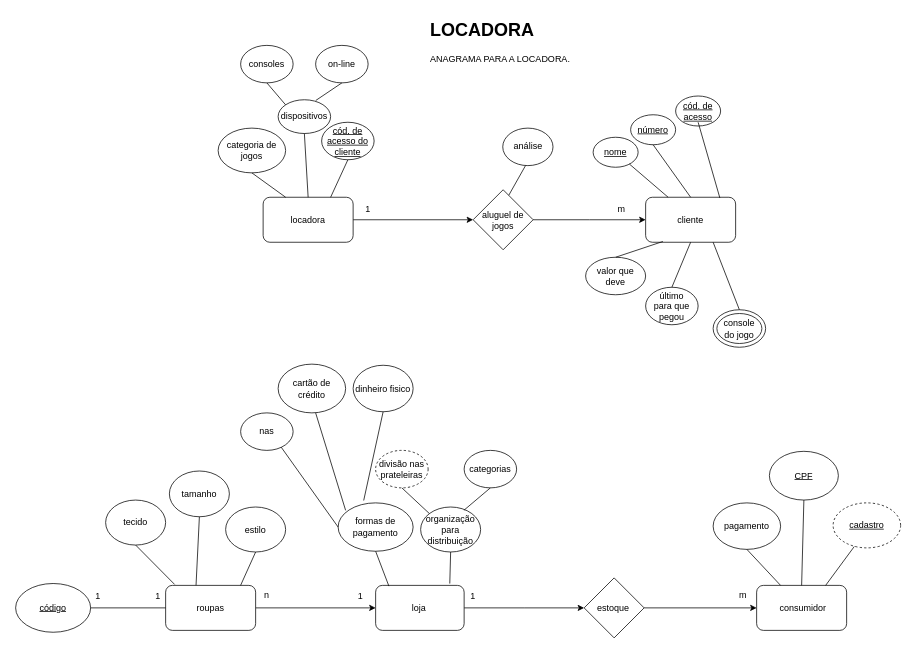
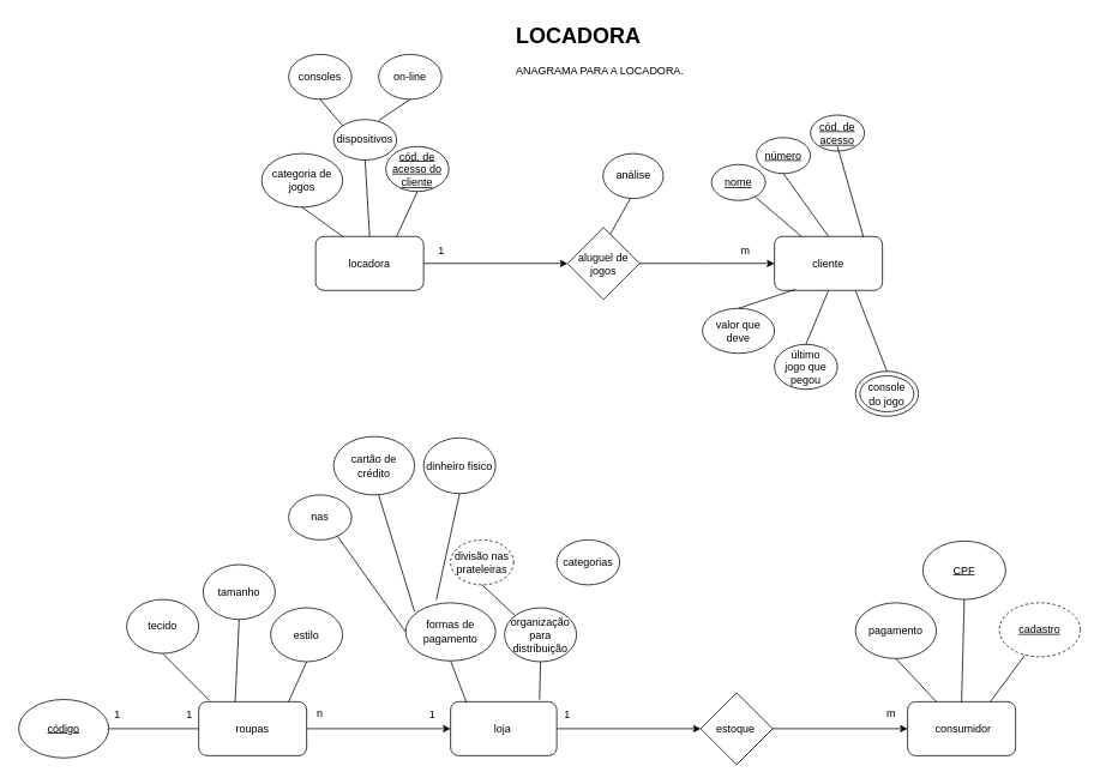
  <mxCell id="0" />
  <mxCell id="1" parent="0" />
  <mxCell id="2" style="edgeStyle=orthogonalEdgeStyle;rounded=0;orthogonalLoop=1;jettySize=auto;html=1;entryX=0;entryY=0.5;entryDx=0;entryDy=0;" parent="1" source="3" edge="1"><mxGeometry relative="1" as="geometry"><mxPoint x="860" y="292.5" as="targetPoint" /></mxGeometry></mxCell>
  <mxCell id="3" value="aluguel de jogos" style="rhombus;whiteSpace=wrap;html=1;" parent="1" vertex="1"><mxGeometry x="630" y="252.5" width="80" height="80" as="geometry" /></mxCell>
  <mxCell id="4" style="edgeStyle=orthogonalEdgeStyle;rounded=0;orthogonalLoop=1;jettySize=auto;html=1;" parent="1" source="5" target="3" edge="1"><mxGeometry relative="1" as="geometry" /></mxCell>
  <mxCell id="5" value="" style="rounded=1;whiteSpace=wrap;html=1;" parent="1" vertex="1"><mxGeometry x="350" y="262.5" width="120" height="60" as="geometry" /></mxCell>
  <mxCell id="6" value="" style="rounded=1;whiteSpace=wrap;html=1;" parent="1" vertex="1"><mxGeometry x="860" y="262.5" width="120" height="60" as="geometry" /></mxCell>
  <mxCell id="7" value="cliente" style="text;html=1;strokeColor=none;fillColor=none;align=center;verticalAlign=middle;whiteSpace=wrap;rounded=0;" parent="1" vertex="1"><mxGeometry x="880" y="280" width="80" height="25" as="geometry" /></mxCell>
  <mxCell id="8" value="" style="ellipse;whiteSpace=wrap;html=1;" parent="1" vertex="1"><mxGeometry x="790" y="182.5" width="60" height="40" as="geometry" /></mxCell>
  <mxCell id="9" value="" style="endArrow=none;html=1;rounded=0;entryX=0.25;entryY=0;entryDx=0;entryDy=0;" parent="1" source="8" target="6" edge="1"><mxGeometry width="50" height="50" relative="1" as="geometry"><mxPoint x="810" y="292.5" as="sourcePoint" /><mxPoint x="880" y="242.5" as="targetPoint" /></mxGeometry></mxCell>
  <mxCell id="10" value="" style="ellipse;whiteSpace=wrap;html=1;" parent="1" vertex="1"><mxGeometry x="840" y="152.5" width="60" height="40" as="geometry" /></mxCell>
  <mxCell id="11" value="" style="endArrow=none;html=1;rounded=0;exitX=0.5;exitY=1;exitDx=0;exitDy=0;entryX=0.5;entryY=0;entryDx=0;entryDy=0;" parent="1" source="10" target="6" edge="1"><mxGeometry width="50" height="50" relative="1" as="geometry"><mxPoint x="850" y="252.5" as="sourcePoint" /><mxPoint x="921" y="242.5" as="targetPoint" /></mxGeometry></mxCell>
  <mxCell id="12" value="" style="ellipse;whiteSpace=wrap;html=1;" parent="1" vertex="1"><mxGeometry x="900" y="127.5" width="60" height="40" as="geometry" /></mxCell>
  <mxCell id="13" value="" style="endArrow=none;html=1;rounded=0;exitX=0.825;exitY=0.017;exitDx=0;exitDy=0;exitPerimeter=0;entryX=0.5;entryY=1;entryDx=0;entryDy=0;" parent="1" source="6" target="16" edge="1"><mxGeometry width="50" height="50" relative="1" as="geometry"><mxPoint x="870" y="272.5" as="sourcePoint" /><mxPoint x="930" y="172.5" as="targetPoint" /></mxGeometry></mxCell>
  <mxCell id="14" value="&lt;u&gt;nome&lt;/u&gt;" style="text;html=1;strokeColor=none;fillColor=none;align=center;verticalAlign=middle;whiteSpace=wrap;rounded=0;" parent="1" vertex="1"><mxGeometry x="790" y="187.5" width="60" height="30" as="geometry" /></mxCell>
  <mxCell id="15" value="&lt;u&gt;número&lt;/u&gt;" style="text;html=1;strokeColor=none;fillColor=none;align=center;verticalAlign=middle;whiteSpace=wrap;rounded=0;" parent="1" vertex="1"><mxGeometry x="840" y="157.5" width="60" height="30" as="geometry" /></mxCell>
  <mxCell id="16" value="&lt;u&gt;cód. de acesso&lt;/u&gt;" style="text;html=1;strokeColor=none;fillColor=none;align=center;verticalAlign=middle;whiteSpace=wrap;rounded=0;" parent="1" vertex="1"><mxGeometry x="900" y="132.5" width="60" height="30" as="geometry" /></mxCell>
  <mxCell id="17" value="locadora" style="text;html=1;strokeColor=none;fillColor=none;align=center;verticalAlign=middle;whiteSpace=wrap;rounded=0;" parent="1" vertex="1"><mxGeometry x="380" y="277.5" width="60" height="30" as="geometry" /></mxCell>
  <mxCell id="18" value="valor que deve" style="ellipse;whiteSpace=wrap;html=1;" parent="1" vertex="1"><mxGeometry x="780" y="342.5" width="80" height="50" as="geometry" /></mxCell>
  <mxCell id="19" value="" style="endArrow=none;html=1;rounded=0;exitX=0.5;exitY=0;exitDx=0;exitDy=0;entryX=0.192;entryY=0.983;entryDx=0;entryDy=0;entryPerimeter=0;" parent="1" source="18" target="6" edge="1"><mxGeometry width="50" height="50" relative="1" as="geometry"><mxPoint x="820" y="362.5" as="sourcePoint" /><mxPoint x="870" y="312.5" as="targetPoint" /></mxGeometry></mxCell>
  <mxCell id="20" value="" style="ellipse;whiteSpace=wrap;html=1;" parent="1" vertex="1"><mxGeometry x="860" y="382.5" width="70" height="50" as="geometry" /></mxCell>
- <mxCell id="21" value="último para que pegou" style="text;html=1;strokeColor=none;fillColor=none;align=center;verticalAlign=middle;whiteSpace=wrap;rounded=0;" parent="1" vertex="1"><mxGeometry x="865" y="392.5" width="60" height="30" as="geometry" /></mxCell>
+ <mxCell id="21" value="último jogo que pegou" style="text;html=1;strokeColor=none;fillColor=none;align=center;verticalAlign=middle;whiteSpace=wrap;rounded=0;" parent="1" vertex="1"><mxGeometry x="865" y="392.5" width="60" height="30" as="geometry" /></mxCell>
  <mxCell id="22" value="" style="endArrow=none;html=1;rounded=0;exitX=0.5;exitY=0;exitDx=0;exitDy=0;entryX=0.5;entryY=1;entryDx=0;entryDy=0;" parent="1" source="20" target="6" edge="1"><mxGeometry width="50" height="50" relative="1" as="geometry"><mxPoint x="870" y="382.5" as="sourcePoint" /><mxPoint x="895" y="322.5" as="targetPoint" /></mxGeometry></mxCell>
  <mxCell id="23" value="" style="ellipse;whiteSpace=wrap;html=1;" parent="1" vertex="1"><mxGeometry x="950" y="412.5" width="70" height="50" as="geometry" /></mxCell>
  <mxCell id="24" value="" style="endArrow=none;html=1;rounded=0;exitX=0.5;exitY=0;exitDx=0;exitDy=0;entryX=0.75;entryY=1;entryDx=0;entryDy=0;" parent="1" source="23" target="6" edge="1"><mxGeometry width="50" height="50" relative="1" as="geometry"><mxPoint x="940" y="402.5" as="sourcePoint" /><mxPoint x="940" y="322.5" as="targetPoint" /></mxGeometry></mxCell>
  <mxCell id="25" value="categoria de jogos" style="ellipse;whiteSpace=wrap;html=1;" parent="1" vertex="1"><mxGeometry x="290" y="170.32" width="90" height="59.68" as="geometry" /></mxCell>
  <mxCell id="26" value="" style="endArrow=none;html=1;rounded=0;exitX=0.25;exitY=0;exitDx=0;exitDy=0;entryX=0.5;entryY=1;entryDx=0;entryDy=0;" parent="1" source="5" target="25" edge="1"><mxGeometry width="50" height="50" relative="1" as="geometry"><mxPoint x="310" y="282.5" as="sourcePoint" /><mxPoint x="340" y="222.5" as="targetPoint" /></mxGeometry></mxCell>
  <mxCell id="27" value="dispositivos" style="ellipse;whiteSpace=wrap;html=1;" parent="1" vertex="1"><mxGeometry x="370" y="132.5" width="70" height="45" as="geometry" /></mxCell>
  <mxCell id="28" value="" style="endArrow=none;html=1;rounded=0;entryX=0.5;entryY=0;entryDx=0;entryDy=0;exitX=0.5;exitY=1;exitDx=0;exitDy=0;" parent="1" source="27" target="5" edge="1"><mxGeometry width="50" height="50" relative="1" as="geometry"><mxPoint x="350" y="192.5" as="sourcePoint" /><mxPoint x="360" y="252.5" as="targetPoint" /><Array as="points" /></mxGeometry></mxCell>
  <mxCell id="29" style="edgeStyle=orthogonalEdgeStyle;rounded=0;orthogonalLoop=1;jettySize=auto;html=1;entryX=0;entryY=0.5;entryDx=0;entryDy=0;" parent="1" edge="1"><mxGeometry relative="1" as="geometry"><mxPoint x="1008" y="810" as="targetPoint" /><mxPoint x="858" y="810" as="sourcePoint" /></mxGeometry></mxCell>
  <mxCell id="30" style="edgeStyle=orthogonalEdgeStyle;rounded=0;orthogonalLoop=1;jettySize=auto;html=1;" parent="1" source="31" edge="1"><mxGeometry relative="1" as="geometry"><mxPoint x="778" y="810" as="targetPoint" /></mxGeometry></mxCell>
  <mxCell id="31" value="" style="rounded=1;whiteSpace=wrap;html=1;" parent="1" vertex="1"><mxGeometry x="500" y="780" width="118" height="60" as="geometry" /></mxCell>
  <mxCell id="32" value="" style="rounded=1;whiteSpace=wrap;html=1;" parent="1" vertex="1"><mxGeometry x="1008" y="780" width="120" height="60" as="geometry" /></mxCell>
  <mxCell id="33" value="&lt;font style=&quot;vertical-align: inherit;&quot;&gt;&lt;font style=&quot;vertical-align: inherit;&quot;&gt;loja&lt;/font&gt;&lt;/font&gt;" style="text;html=1;strokeColor=none;fillColor=none;align=center;verticalAlign=middle;whiteSpace=wrap;rounded=0;" parent="1" vertex="1"><mxGeometry x="528" y="795" width="60" height="30" as="geometry" /></mxCell>
  <mxCell id="34" value="" style="rhombus;whiteSpace=wrap;html=1;" parent="1" vertex="1"><mxGeometry x="778" y="770" width="80" height="80" as="geometry" /></mxCell>
  <mxCell id="35" value="&lt;font style=&quot;vertical-align: inherit;&quot;&gt;&lt;font style=&quot;vertical-align: inherit;&quot;&gt;&lt;font style=&quot;vertical-align: inherit;&quot;&gt;&lt;font style=&quot;vertical-align: inherit;&quot;&gt;consumidor&lt;/font&gt;&lt;/font&gt;&lt;/font&gt;&lt;/font&gt;" style="text;html=1;strokeColor=none;fillColor=none;align=center;verticalAlign=middle;whiteSpace=wrap;rounded=0;" parent="1" vertex="1"><mxGeometry x="1040" y="795" width="60" height="30" as="geometry" /></mxCell>
  <mxCell id="36" value="&lt;font style=&quot;vertical-align: inherit;&quot;&gt;&lt;font style=&quot;vertical-align: inherit;&quot;&gt;estoque&lt;/font&gt;&lt;/font&gt;" style="text;html=1;strokeColor=none;fillColor=none;align=center;verticalAlign=middle;whiteSpace=wrap;rounded=0;" parent="1" vertex="1"><mxGeometry x="787" y="795" width="60" height="30" as="geometry" /></mxCell>
  <mxCell id="37" value="formas de pagamento" style="ellipse;whiteSpace=wrap;html=1;" parent="1" vertex="1"><mxGeometry x="450" y="670" width="100" height="64.5" as="geometry" /></mxCell>
  <mxCell id="38" value="" style="endArrow=none;html=1;rounded=0;entryX=0.5;entryY=1;entryDx=0;entryDy=0;exitX=0.15;exitY=0.017;exitDx=0;exitDy=0;exitPerimeter=0;" parent="1" source="31" target="37" edge="1"><mxGeometry width="50" height="50" relative="1" as="geometry"><mxPoint x="510" y="770" as="sourcePoint" /><mxPoint x="570" y="730" as="targetPoint" /></mxGeometry></mxCell>
  <mxCell id="39" value="tecido" style="ellipse;whiteSpace=wrap;html=1;" parent="1" vertex="1"><mxGeometry x="140" y="666.25" width="80" height="60" as="geometry" /></mxCell>
  <mxCell id="40" value="" style="endArrow=none;html=1;rounded=0;exitX=0.1;exitY=-0.021;exitDx=0;exitDy=0;entryX=0.5;entryY=1;entryDx=0;entryDy=0;exitPerimeter=0;" parent="1" source="45" target="39" edge="1"><mxGeometry width="50" height="50" relative="1" as="geometry"><mxPoint x="310" y="720" as="sourcePoint" /><mxPoint x="360" y="670" as="targetPoint" /></mxGeometry></mxCell>
  <mxCell id="41" value="pagamento" style="ellipse;whiteSpace=wrap;html=1;" parent="1" vertex="1"><mxGeometry x="950" y="670" width="90" height="62" as="geometry" /></mxCell>
  <mxCell id="42" value="" style="endArrow=none;html=1;rounded=0;entryX=0.5;entryY=1;entryDx=0;entryDy=0;" parent="1" source="32" target="41" edge="1"><mxGeometry width="50" height="50" relative="1" as="geometry"><mxPoint x="1030" y="770" as="sourcePoint" /><mxPoint x="1175" y="720" as="targetPoint" /></mxGeometry></mxCell>
  <mxCell id="43" value="&lt;u&gt;cadastro&lt;/u&gt;" style="ellipse;whiteSpace=wrap;html=1;dashed=1;" parent="1" vertex="1"><mxGeometry x="1110" y="670" width="90" height="60" as="geometry" /></mxCell>
  <mxCell id="44" style="edgeStyle=orthogonalEdgeStyle;rounded=0;orthogonalLoop=1;jettySize=auto;html=1;entryX=0;entryY=0.5;entryDx=0;entryDy=0;" parent="1" source="45" target="31" edge="1"><mxGeometry relative="1" as="geometry" /></mxCell>
  <mxCell id="45" value="" style="rounded=1;whiteSpace=wrap;html=1;" parent="1" vertex="1"><mxGeometry x="220" y="780" width="120" height="60" as="geometry" /></mxCell>
  <mxCell id="46" style="edgeStyle=orthogonalEdgeStyle;rounded=0;orthogonalLoop=1;jettySize=auto;html=1;exitX=0.5;exitY=1;exitDx=0;exitDy=0;" parent="1" source="45" target="45" edge="1"><mxGeometry relative="1" as="geometry" /></mxCell>
  <mxCell id="47" value="roupas" style="text;html=1;strokeColor=none;fillColor=none;align=center;verticalAlign=middle;whiteSpace=wrap;rounded=0;" parent="1" vertex="1"><mxGeometry x="250" y="795" width="60" height="30" as="geometry" /></mxCell>
  <mxCell id="48" value="estilo" style="ellipse;whiteSpace=wrap;html=1;" parent="1" vertex="1"><mxGeometry x="300" y="675.5" width="80" height="60" as="geometry" /></mxCell>
  <mxCell id="49" value="" style="endArrow=none;html=1;rounded=0;exitX=0.833;exitY=0;exitDx=0;exitDy=0;exitPerimeter=0;entryX=0.5;entryY=1;entryDx=0;entryDy=0;" parent="1" source="45" target="48" edge="1"><mxGeometry width="50" height="50" relative="1" as="geometry"><mxPoint x="320" y="780" as="sourcePoint" /><mxPoint x="380" y="720" as="targetPoint" /></mxGeometry></mxCell>
  <mxCell id="50" value="tamanho" style="ellipse;whiteSpace=wrap;html=1;" parent="1" vertex="1"><mxGeometry x="225" y="627.5" width="80" height="61" as="geometry" /></mxCell>
  <mxCell id="51" value="" style="endArrow=none;html=1;rounded=0;entryX=0.5;entryY=1;entryDx=0;entryDy=0;exitX=0.338;exitY=-0.002;exitDx=0;exitDy=0;exitPerimeter=0;" parent="1" source="45" target="50" edge="1"><mxGeometry width="50" height="50" relative="1" as="geometry"><mxPoint x="260" y="770" as="sourcePoint" /><mxPoint x="270" y="690" as="targetPoint" /></mxGeometry></mxCell>
  <mxCell id="52" value="organização para distribuição" style="ellipse;whiteSpace=wrap;html=1;" parent="1" vertex="1"><mxGeometry x="560" y="675.5" width="80" height="60" as="geometry" /></mxCell>
  <mxCell id="53" value="" style="endArrow=none;html=1;rounded=0;entryX=0.5;entryY=1;entryDx=0;entryDy=0;exitX=0.838;exitY=-0.04;exitDx=0;exitDy=0;exitPerimeter=0;" parent="1" source="31" target="52" edge="1"><mxGeometry width="50" height="50" relative="1" as="geometry"><mxPoint x="590" y="780" as="sourcePoint" /><mxPoint x="630" y="690" as="targetPoint" /></mxGeometry></mxCell>
  <mxCell id="54" value="&lt;u&gt;CPF&lt;/u&gt;" style="ellipse;whiteSpace=wrap;html=1;" parent="1" vertex="1"><mxGeometry x="1025" y="601.25" width="92" height="65" as="geometry" /></mxCell>
  <mxCell id="55" value="" style="endArrow=none;html=1;rounded=0;entryX=0.5;entryY=1;entryDx=0;entryDy=0;exitX=0.5;exitY=0;exitDx=0;exitDy=0;" parent="1" source="32" target="54" edge="1"><mxGeometry width="50" height="50" relative="1" as="geometry"><mxPoint x="1070" y="770" as="sourcePoint" /><mxPoint x="1110" y="690" as="targetPoint" /><Array as="points" /></mxGeometry></mxCell>
  <mxCell id="56" value="" style="endArrow=none;html=1;rounded=0;entryX=0.314;entryY=0.969;entryDx=0;entryDy=0;entryPerimeter=0;" parent="1" target="43" edge="1"><mxGeometry width="50" height="50" relative="1" as="geometry"><mxPoint x="1100" y="780" as="sourcePoint" /><mxPoint x="1150" y="730" as="targetPoint" /></mxGeometry></mxCell>
  <mxCell id="57" value="&lt;u&gt;cód. de acesso do cliente&lt;/u&gt;" style="ellipse;whiteSpace=wrap;html=1;" parent="1" vertex="1"><mxGeometry x="428" y="162.5" width="70" height="50" as="geometry" /></mxCell>
  <mxCell id="58" value="" style="endArrow=none;html=1;rounded=0;entryX=0.5;entryY=1;entryDx=0;entryDy=0;exitX=0.75;exitY=0;exitDx=0;exitDy=0;" parent="1" source="5" target="57" edge="1"><mxGeometry width="50" height="50" relative="1" as="geometry"><mxPoint x="410" y="252.5" as="sourcePoint" /><mxPoint x="460" y="202.5" as="targetPoint" /></mxGeometry></mxCell>
  <mxCell id="59" value="&lt;h1&gt;LOCADORA&lt;/h1&gt;&lt;p&gt;ANAGRAMA PARA A LOCADORA.&lt;/p&gt;" style="text;html=1;strokeColor=none;fillColor=none;spacing=5;spacingTop=-20;whiteSpace=wrap;overflow=hidden;rounded=0;" parent="1" vertex="1"><mxGeometry x="567.5" y="20" width="205" height="82" as="geometry" /></mxCell>
  <mxCell id="60" value="divisão nas prateleiras" style="ellipse;whiteSpace=wrap;html=1;dashed=1;" parent="1" vertex="1"><mxGeometry x="500" y="600" width="70" height="50" as="geometry" /></mxCell>
  <mxCell id="61" value="" style="endArrow=none;html=1;rounded=0;exitX=0;exitY=0;exitDx=0;exitDy=0;entryX=0.5;entryY=1;entryDx=0;entryDy=0;" parent="1" source="52" target="60" edge="1"><mxGeometry width="50" height="50" relative="1" as="geometry"><mxPoint x="680" y="610" as="sourcePoint" /><mxPoint x="730" y="560" as="targetPoint" /></mxGeometry></mxCell>
  <mxCell id="62" value="categorias" style="ellipse;whiteSpace=wrap;html=1;" parent="1" vertex="1"><mxGeometry x="618" y="600" width="70" height="50" as="geometry" /></mxCell>
- <mxCell id="63" value="" style="endArrow=none;html=1;rounded=0;entryX=0.5;entryY=1;entryDx=0;entryDy=0;exitX=0.722;exitY=0.072;exitDx=0;exitDy=0;exitPerimeter=0;" parent="1" source="52" target="62" edge="1"><mxGeometry width="50" height="50" relative="1" as="geometry"><mxPoint x="650" y="720" as="sourcePoint" /><mxPoint x="700" y="670" as="targetPoint" /></mxGeometry></mxCell>
  <mxCell id="64" value="consoles" style="ellipse;whiteSpace=wrap;html=1;" parent="1" vertex="1"><mxGeometry x="320" y="60" width="70" height="50" as="geometry" /></mxCell>
  <mxCell id="65" value="" style="endArrow=none;html=1;rounded=0;entryX=0;entryY=0;entryDx=0;entryDy=0;exitX=0.5;exitY=1;exitDx=0;exitDy=0;" parent="1" source="64" target="27" edge="1"><mxGeometry width="50" height="50" relative="1" as="geometry"><mxPoint x="200" y="180" as="sourcePoint" /><mxPoint x="250" y="130" as="targetPoint" /></mxGeometry></mxCell>
  <mxCell id="66" value="on-line" style="ellipse;whiteSpace=wrap;html=1;" parent="1" vertex="1"><mxGeometry x="420" y="60" width="70" height="50" as="geometry" /></mxCell>
  <mxCell id="67" value="" style="endArrow=none;html=1;rounded=0;entryX=0.5;entryY=1;entryDx=0;entryDy=0;exitX=0.716;exitY=0.023;exitDx=0;exitDy=0;exitPerimeter=0;" parent="1" source="27" target="66" edge="1"><mxGeometry width="50" height="50" relative="1" as="geometry"><mxPoint x="60" y="220" as="sourcePoint" /><mxPoint x="110" y="170" as="targetPoint" /></mxGeometry></mxCell>
  <mxCell id="68" value="console do jogo" style="ellipse;whiteSpace=wrap;html=1;" parent="1" vertex="1"><mxGeometry x="955" y="417.5" width="60" height="40" as="geometry" /></mxCell>
  <mxCell id="69" value="&lt;u&gt;código&lt;/u&gt;" style="ellipse;whiteSpace=wrap;html=1;" parent="1" vertex="1"><mxGeometry x="20" y="777.5" width="100" height="65" as="geometry" /></mxCell>
  <mxCell id="70" value="" style="endArrow=none;html=1;rounded=0;entryX=0;entryY=0.5;entryDx=0;entryDy=0;exitX=1;exitY=0.5;exitDx=0;exitDy=0;" parent="1" source="69" target="45" edge="1"><mxGeometry width="50" height="50" relative="1" as="geometry"><mxPoint x="110" y="820" as="sourcePoint" /><mxPoint x="160" y="770" as="targetPoint" /></mxGeometry></mxCell>
  <mxCell id="71" value="" style="endArrow=none;html=1;rounded=0;exitX=0;exitY=0.5;exitDx=0;exitDy=0;" parent="1" source="37" edge="1"><mxGeometry width="50" height="50" relative="1" as="geometry"><mxPoint x="300" y="560" as="sourcePoint" /><mxPoint x="370" y="590" as="targetPoint" /></mxGeometry></mxCell>
  <mxCell id="72" value="" style="endArrow=none;html=1;rounded=0;" parent="1" edge="1"><mxGeometry width="50" height="50" relative="1" as="geometry"><mxPoint x="460" y="680" as="sourcePoint" /><mxPoint x="420" y="550" as="targetPoint" /></mxGeometry></mxCell>
  <mxCell id="73" value="nas" style="ellipse;whiteSpace=wrap;html=1;" parent="1" vertex="1"><mxGeometry x="320" y="550" width="70" height="50" as="geometry" /></mxCell>
  <mxCell id="74" value="cartão de crédito" style="ellipse;whiteSpace=wrap;html=1;" parent="1" vertex="1"><mxGeometry x="370" y="485" width="90" height="65" as="geometry" /></mxCell>
  <mxCell id="75" value="dinheiro fisico" style="ellipse;whiteSpace=wrap;html=1;" parent="1" vertex="1"><mxGeometry x="470" y="486.5" width="80" height="62" as="geometry" /></mxCell>
  <mxCell id="76" value="" style="endArrow=none;html=1;rounded=0;entryX=0.5;entryY=1;entryDx=0;entryDy=0;exitX=0.341;exitY=-0.049;exitDx=0;exitDy=0;exitPerimeter=0;" parent="1" source="37" target="75" edge="1"><mxGeometry width="50" height="50" relative="1" as="geometry"><mxPoint x="470" y="640" as="sourcePoint" /><mxPoint x="520" y="590" as="targetPoint" /></mxGeometry></mxCell>
  <mxCell id="77" value="1" style="text;html=1;align=center;verticalAlign=middle;whiteSpace=wrap;rounded=0;" vertex="1" parent="1"><mxGeometry x="460" y="262.5" width="60" height="30" as="geometry" /></mxCell>
  <mxCell id="78" value="m" style="text;html=1;strokeColor=none;fillColor=none;align=center;verticalAlign=middle;whiteSpace=wrap;rounded=0;" vertex="1" parent="1"><mxGeometry x="798" y="262.5" width="60" height="30" as="geometry" /></mxCell>
  <mxCell id="79" value="" style="endArrow=none;html=1;rounded=0;exitX=0.595;exitY=0.091;exitDx=0;exitDy=0;exitPerimeter=0;" edge="1" parent="1" source="3"><mxGeometry width="50" height="50" relative="1" as="geometry"><mxPoint x="650" y="270" as="sourcePoint" /><mxPoint x="700" y="220" as="targetPoint" /></mxGeometry></mxCell>
  <mxCell id="80" value="análise" style="ellipse;whiteSpace=wrap;html=1;" vertex="1" parent="1"><mxGeometry x="669.5" y="170.32" width="67" height="50" as="geometry" /></mxCell>
  <mxCell id="81" value="1" style="text;html=1;strokeColor=none;fillColor=none;align=center;verticalAlign=middle;whiteSpace=wrap;rounded=0;" vertex="1" parent="1"><mxGeometry x="100" y="780" width="60" height="30" as="geometry" /></mxCell>
  <mxCell id="82" value="1" style="text;html=1;strokeColor=none;fillColor=none;align=center;verticalAlign=middle;whiteSpace=wrap;rounded=0;" vertex="1" parent="1"><mxGeometry x="180" y="780" width="60" height="30" as="geometry" /></mxCell>
  <mxCell id="83" value="n" style="text;html=1;strokeColor=none;fillColor=none;align=center;verticalAlign=middle;whiteSpace=wrap;rounded=0;" vertex="1" parent="1"><mxGeometry x="325" y="777.5" width="60" height="30" as="geometry" /></mxCell>
  <mxCell id="84" value="1" style="text;html=1;strokeColor=none;fillColor=none;align=center;verticalAlign=middle;whiteSpace=wrap;rounded=0;" vertex="1" parent="1"><mxGeometry x="450" y="780" width="60" height="30" as="geometry" /></mxCell>
  <mxCell id="85" value="1" style="text;html=1;strokeColor=none;fillColor=none;align=center;verticalAlign=middle;whiteSpace=wrap;rounded=0;" vertex="1" parent="1"><mxGeometry x="600" y="780" width="60" height="30" as="geometry" /></mxCell>
  <mxCell id="86" value="m" style="text;html=1;strokeColor=none;fillColor=none;align=center;verticalAlign=middle;whiteSpace=wrap;rounded=0;" vertex="1" parent="1"><mxGeometry x="960" y="777.5" width="60" height="30" as="geometry" /></mxCell>
